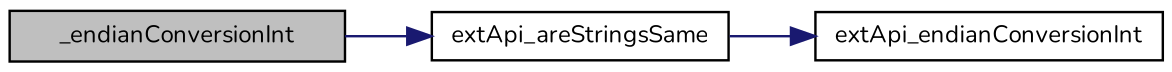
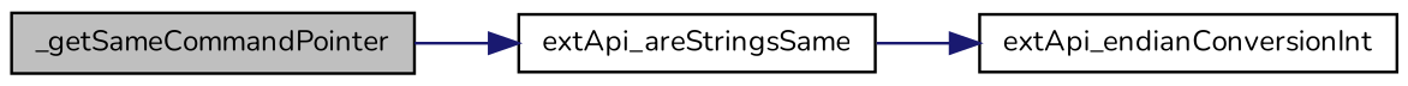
  digraph {
    fontname=Nunito
    rankdir=LR
    node [color=black fillcolor=white fontname=Nunito fontsize=10 shape=record style=filled]
    edge [color=midnightblue fontname=Nunito fontsize=10 labelfontname=Helvetica labelfontsize=10 style=solid]
-   n1 [fillcolor=grey75 fontcolor=black height=0.2 label=_endianConversionInt width=0.4]
+   n1 [fillcolor=grey75 fontcolor=black height=0.2 label=_getSameCommandPointer width=0.4]
    n2 [height=0.2 label=extApi_areStringsSame width=0.4]
    n3 [height=0.2 label=extApi_endianConversionInt width=0.4]
    n1 -> n2
    n2 -> n3
  }
